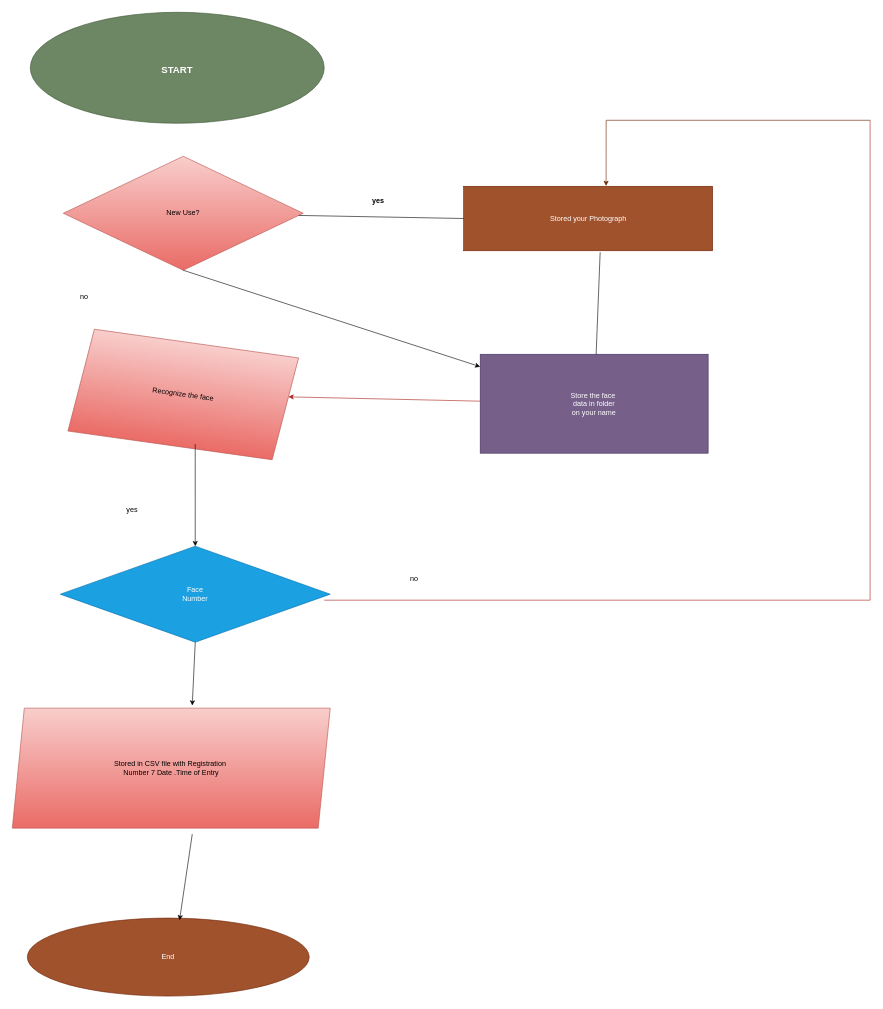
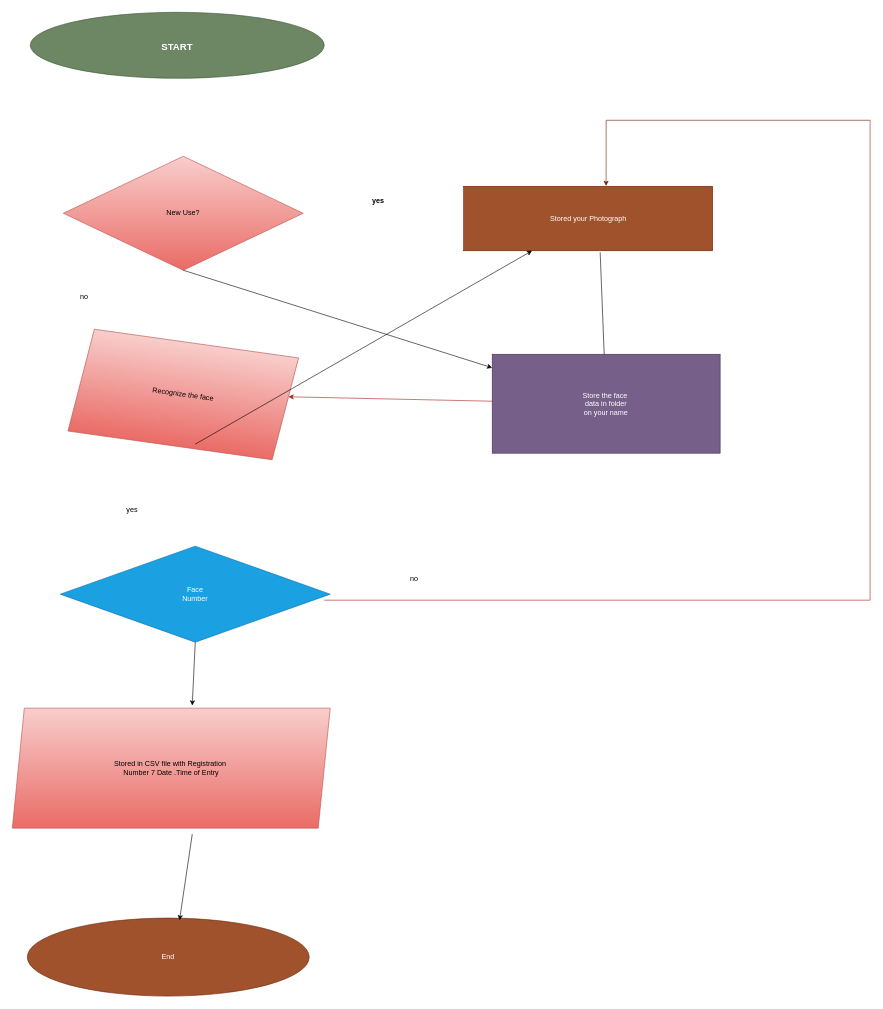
  <mxCell id="0" />
  <mxCell id="1" parent="0" />
  <mxCell id="2" value="Stored your Photograph" style="rounded=0;whiteSpace=wrap;html=1;fillColor=#a0522d;labelBackgroundColor=none;strokeColor=#6D1F00;fontColor=#ffffff;" parent="1" vertex="1"><mxGeometry x="772.5" y="310" width="415" height="107.5" as="geometry" /></mxCell>
- <mxCell id="3" value="Store the face&amp;nbsp;&lt;div&gt;data in folder&lt;/div&gt;&lt;div&gt;on your name&lt;/div&gt;" style="rounded=0;whiteSpace=wrap;html=1;strokeColor=#432D57;fontColor=#ffffff;fillColor=#76608a;labelBackgroundColor=none;" parent="1" vertex="1"><mxGeometry x="800" y="590" width="380" height="165" as="geometry" /></mxCell>
+ <mxCell id="3" value="Store the face&amp;nbsp;&lt;div&gt;data in folder&lt;/div&gt;&lt;div&gt;on your name&lt;/div&gt;" style="rounded=0;whiteSpace=wrap;html=1;strokeColor=#432D57;fontColor=#ffffff;fillColor=#76608a;labelBackgroundColor=none;" parent="1" vertex="1"><mxGeometry x="820" y="590" width="380" height="165" as="geometry" /></mxCell>
  <mxCell id="4" value="" style="endArrow=classic;html=1;rounded=0;strokeColor=#A8201A;fontColor=#143642;fillColor=#FAE5C7;entryX=0.5;entryY=0;entryDx=0;entryDy=0;" parent="1" edge="1" source="10"><mxGeometry width="50" height="50" relative="1" as="geometry"><mxPoint x="260" y="290" as="sourcePoint" /><mxPoint x="300" y="370" as="targetPoint" /></mxGeometry></mxCell>
  <mxCell id="5" value="" style="endArrow=classic;html=1;rounded=0;strokeColor=#A8201A;fontColor=#143642;fillColor=#FAE5C7;" parent="1" source="3" edge="1" target="11"><mxGeometry width="50" height="50" relative="1" as="geometry"><mxPoint x="560" y="770" as="sourcePoint" /><mxPoint x="485" y="730" as="targetPoint" /><Array as="points" /></mxGeometry></mxCell>
  <mxCell id="6" value="" style="endArrow=none;html=1;rounded=0;strokeColor=#A8201A;fontColor=#143642;fillColor=#FAE5C7;exitX=1;exitY=0.5;exitDx=0;exitDy=0;" parent="1" edge="1"><mxGeometry width="50" height="50" relative="1" as="geometry"><mxPoint x="540" y="1000" as="sourcePoint" /><mxPoint x="1450" y="1000" as="targetPoint" /></mxGeometry></mxCell>
  <mxCell id="7" value="" style="endArrow=none;html=1;rounded=0;strokeColor=#A8201A;fontColor=#143642;fillColor=#FAE5C7;" parent="1" edge="1"><mxGeometry width="50" height="50" relative="1" as="geometry"><mxPoint x="1450" y="1000" as="sourcePoint" /><mxPoint x="1450" y="200" as="targetPoint" /></mxGeometry></mxCell>
- <mxCell id="8" value="&lt;h1&gt;&lt;font size=&quot;3&quot;&gt;START&lt;/font&gt;&lt;/h1&gt;" style="ellipse;whiteSpace=wrap;html=1;strokeColor=#3A5431;fillColor=#6d8764;rounded=0;fontColor=#ffffff;" parent="1" vertex="1"><mxGeometry x="50" y="20" width="490" height="185" as="geometry" /></mxCell>
+ <mxCell id="8" value="&lt;h1&gt;&lt;font size=&quot;3&quot;&gt;START&lt;/font&gt;&lt;/h1&gt;" style="ellipse;whiteSpace=wrap;html=1;strokeColor=#3A5431;fillColor=#6d8764;rounded=0;fontColor=#ffffff;" parent="1" vertex="1"><mxGeometry x="50" y="20" width="490" height="110" as="geometry" /></mxCell>
  <mxCell id="9" value="" style="endArrow=none;html=1;rounded=0;fillColor=#a0522d;strokeColor=#6D1F00;" edge="1" parent="1"><mxGeometry width="50" height="50" relative="1" as="geometry"><mxPoint x="1450" y="200" as="sourcePoint" /><mxPoint x="1010" y="200" as="targetPoint" /></mxGeometry></mxCell>
  <mxCell id="10" value="New Use?" style="rhombus;whiteSpace=wrap;html=1;fillColor=#f8cecc;gradientColor=#ea6b66;strokeColor=#b85450;" vertex="1" parent="1"><mxGeometry x="105" y="260" width="400" height="190" as="geometry" /></mxCell>
  <mxCell id="11" value="Recognize the face" style="shape=parallelogram;perimeter=parallelogramPerimeter;whiteSpace=wrap;html=1;fixedSize=1;rotation=8;fillColor=#f8cecc;strokeColor=#b85450;gradientColor=#ea6b66;" vertex="1" parent="1"><mxGeometry x="123.13" y="570" width="363.74" height="174.21" as="geometry" /></mxCell>
  <mxCell id="12" value="Face&lt;div&gt;Number&lt;/div&gt;" style="rhombus;whiteSpace=wrap;html=1;fillColor=#1ba1e2;strokeColor=#006EAF;fontColor=#ffffff;" vertex="1" parent="1"><mxGeometry x="100" y="910" width="450" height="160" as="geometry" /></mxCell>
  <mxCell id="13" value="Stored in CSV file with Registration&amp;nbsp;&lt;div&gt;Number 7 Date .Time of Entry&lt;/div&gt;" style="shape=parallelogram;perimeter=parallelogramPerimeter;whiteSpace=wrap;html=1;fixedSize=1;fillColor=#f8cecc;gradientColor=#ea6b66;strokeColor=#b85450;" vertex="1" parent="1"><mxGeometry x="20" y="1180" width="530" height="200" as="geometry" /></mxCell>
  <mxCell id="14" value="End" style="ellipse;whiteSpace=wrap;html=1;fillColor=#a0522d;fontColor=#ffffff;strokeColor=#6D1F00;" vertex="1" parent="1"><mxGeometry x="45" y="1530" width="470" height="130" as="geometry" /></mxCell>
  <mxCell id="15" value="" style="endArrow=classic;html=1;rounded=0;exitX=0.5;exitY=1;exitDx=0;exitDy=0;" edge="1" parent="1" source="10" target="3"><mxGeometry width="50" height="50" relative="1" as="geometry"><mxPoint x="390" y="900" as="sourcePoint" /><mxPoint x="440" y="850" as="targetPoint" /></mxGeometry></mxCell>
- <mxCell id="16" value="" style="endArrow=classic;html=1;rounded=0;exitX=0.586;exitY=0.955;exitDx=0;exitDy=0;exitPerimeter=0;" edge="1" parent="1" source="11" target="12"><mxGeometry width="50" height="50" relative="1" as="geometry"><mxPoint x="390" y="1400" as="sourcePoint" /><mxPoint x="440" y="1350" as="targetPoint" /></mxGeometry></mxCell>
+ <mxCell id="16" value="" style="endArrow=classic;html=1;rounded=0;exitX=0.586;exitY=0.955;exitDx=0;exitDy=0;exitPerimeter=0;" edge="1" parent="1" source="11" target="2"><mxGeometry width="50" height="50" relative="1" as="geometry"><mxPoint x="390" y="1400" as="sourcePoint" /><mxPoint x="440" y="1350" as="targetPoint" /></mxGeometry></mxCell>
  <mxCell id="17" value="" style="endArrow=classic;html=1;rounded=0;exitX=0.5;exitY=1;exitDx=0;exitDy=0;entryX=0.566;entryY=-0.022;entryDx=0;entryDy=0;entryPerimeter=0;" edge="1" parent="1" source="12" target="13"><mxGeometry width="50" height="50" relative="1" as="geometry"><mxPoint x="390" y="1400" as="sourcePoint" /><mxPoint x="440" y="1350" as="targetPoint" /></mxGeometry></mxCell>
  <mxCell id="18" value="" style="endArrow=classic;html=1;rounded=0;entryX=0.54;entryY=0.027;entryDx=0;entryDy=0;entryPerimeter=0;" edge="1" parent="1" target="14"><mxGeometry width="50" height="50" relative="1" as="geometry"><mxPoint x="320" y="1390" as="sourcePoint" /><mxPoint x="440" y="1350" as="targetPoint" /></mxGeometry></mxCell>
  <mxCell id="19" value="" style="endArrow=classic;html=1;rounded=0;entryX=0.572;entryY=-0.005;entryDx=0;entryDy=0;entryPerimeter=0;fillColor=#a0522d;strokeColor=#6D1F00;" edge="1" parent="1" target="2"><mxGeometry width="50" height="50" relative="1" as="geometry"><mxPoint x="1010" y="200" as="sourcePoint" /><mxPoint x="480" y="740" as="targetPoint" /></mxGeometry></mxCell>
  <mxCell id="20" value="" style="endArrow=none;html=1;rounded=0;" edge="1" parent="1" source="3"><mxGeometry width="50" height="50" relative="1" as="geometry"><mxPoint x="430" y="790" as="sourcePoint" /><mxPoint x="1000" y="420" as="targetPoint" /></mxGeometry></mxCell>
- <mxCell id="21" value="" style="endArrow=none;html=1;rounded=0;entryX=0;entryY=0.5;entryDx=0;entryDy=0;" edge="1" parent="1" source="10" target="2"><mxGeometry width="50" height="50" relative="1" as="geometry"><mxPoint x="430" y="770" as="sourcePoint" /><mxPoint x="480" y="720" as="targetPoint" /></mxGeometry></mxCell>
  <mxCell id="22" value="&lt;b&gt;yes&lt;/b&gt;" style="text;strokeColor=none;align=center;fillColor=none;html=1;verticalAlign=middle;whiteSpace=wrap;rounded=0;" vertex="1" parent="1"><mxGeometry x="600" y="320" width="60" height="30" as="geometry" /></mxCell>
  <mxCell id="23" value="no" style="text;strokeColor=none;align=center;fillColor=none;html=1;verticalAlign=middle;whiteSpace=wrap;rounded=0;" vertex="1" parent="1"><mxGeometry x="660" y="950" width="60" height="30" as="geometry" /></mxCell>
  <mxCell id="24" value="no" style="text;strokeColor=none;align=center;fillColor=none;html=1;verticalAlign=middle;whiteSpace=wrap;rounded=0;" vertex="1" parent="1"><mxGeometry x="110" y="480" width="60" height="30" as="geometry" /></mxCell>
  <mxCell id="25" value="yes" style="text;strokeColor=none;align=center;fillColor=none;html=1;verticalAlign=middle;whiteSpace=wrap;rounded=0;" vertex="1" parent="1"><mxGeometry x="190" y="790" width="60" height="120" as="geometry" /></mxCell>
